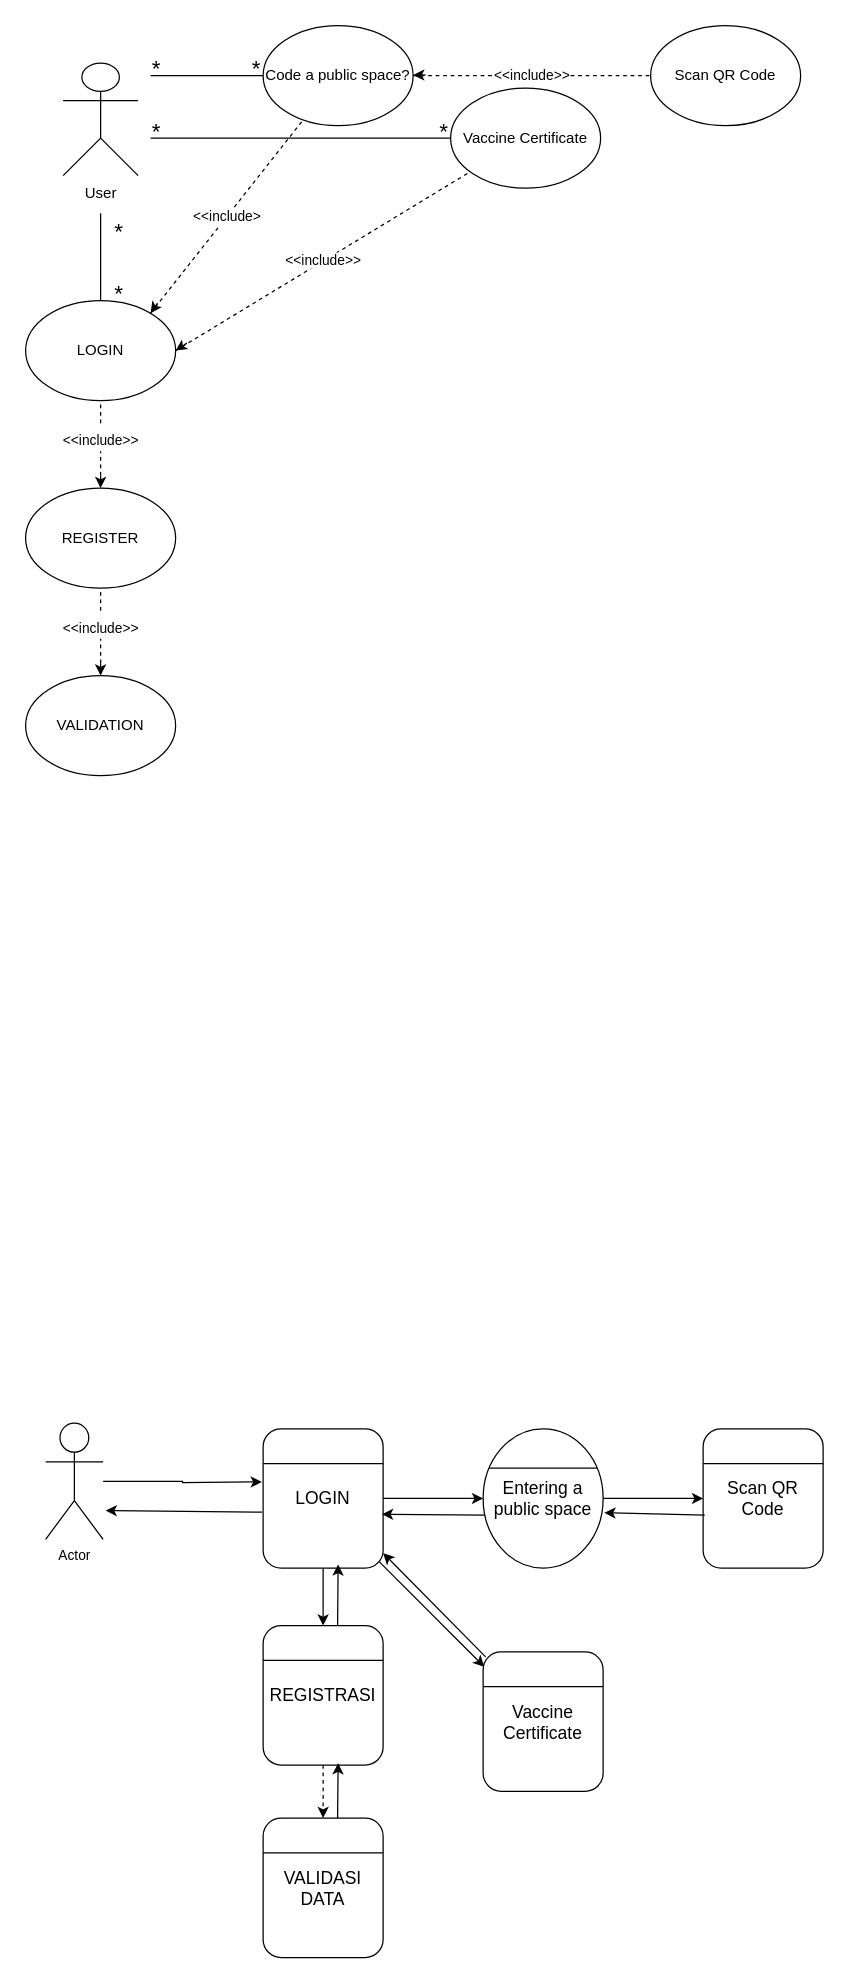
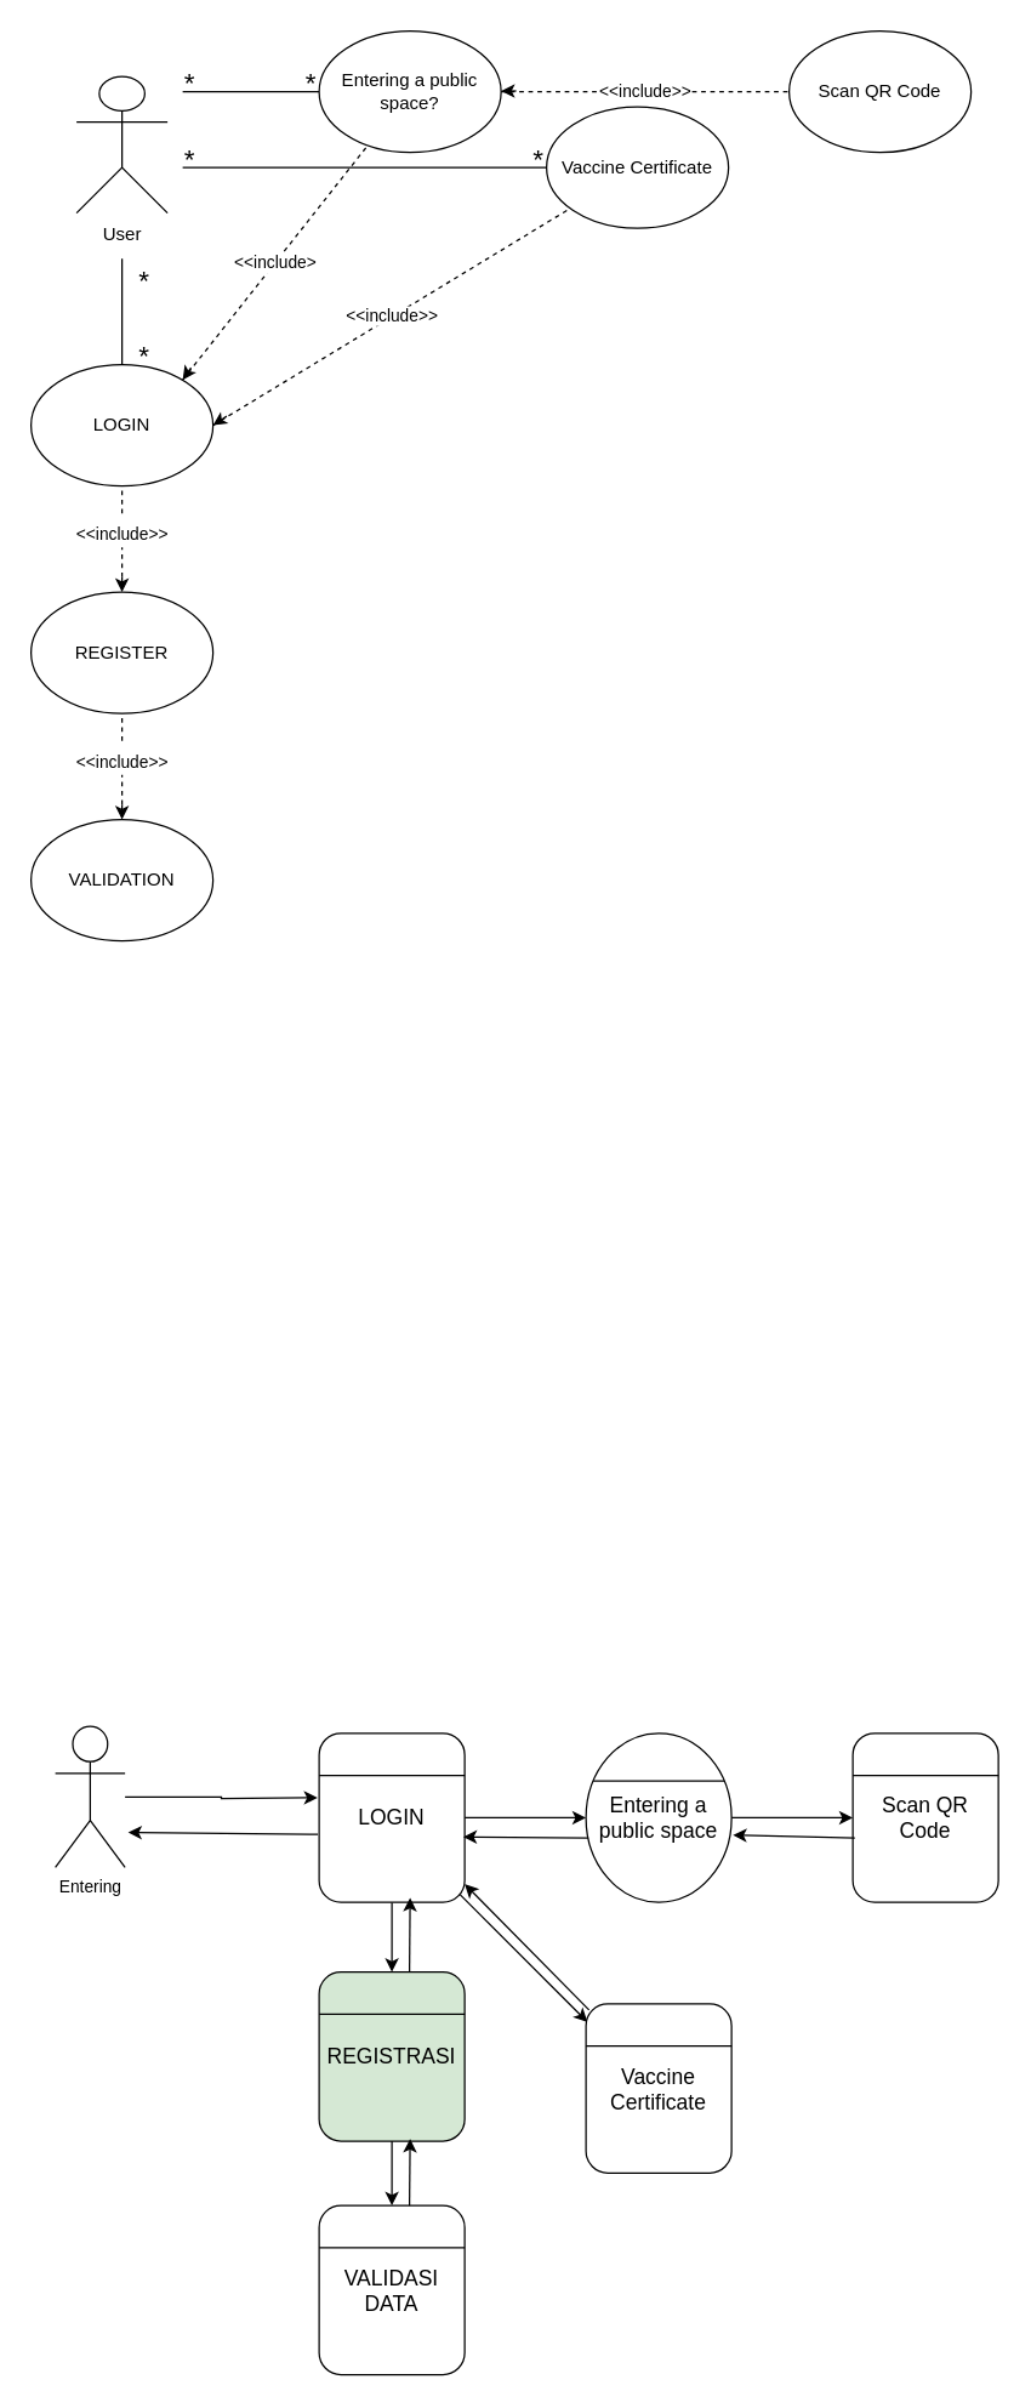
  <mxCell id="0" />
  <mxCell id="1" parent="0" />
  <mxCell id="2" value="User" style="shape=umlActor;verticalLabelPosition=bottom;verticalAlign=top;html=1;outlineConnect=0;" vertex="1" parent="1"><mxGeometry x="50" y="50" width="60" height="90" as="geometry" /></mxCell>
  <mxCell id="3" value="LOGIN" style="ellipse;whiteSpace=wrap;html=1;" vertex="1" parent="1"><mxGeometry x="20" y="240" width="120" height="80" as="geometry" /></mxCell>
  <mxCell id="4" value="" style="endArrow=none;html=1;rounded=0;" edge="1" parent="1"><mxGeometry width="50" height="50" relative="1" as="geometry"><mxPoint x="80" y="240" as="sourcePoint" /><mxPoint x="80" y="170" as="targetPoint" /></mxGeometry></mxCell>
  <mxCell id="5" value="&lt;font style=&quot;font-size: 18px&quot;&gt;*&lt;/font&gt;" style="text;html=1;strokeColor=none;fillColor=none;align=center;verticalAlign=middle;whiteSpace=wrap;rounded=0;" vertex="1" parent="1"><mxGeometry x="80" y="170" width="30" height="30" as="geometry" /></mxCell>
  <mxCell id="6" value="&lt;font style=&quot;font-size: 18px&quot;&gt;*&lt;/font&gt;" style="text;html=1;strokeColor=none;fillColor=none;align=center;verticalAlign=middle;whiteSpace=wrap;rounded=0;" vertex="1" parent="1"><mxGeometry x="80" y="220" width="30" height="30" as="geometry" /></mxCell>
  <mxCell id="7" value="REGISTER" style="ellipse;whiteSpace=wrap;html=1;" vertex="1" parent="1"><mxGeometry x="20" y="390" width="120" height="80" as="geometry" /></mxCell>
  <mxCell id="8" value="&lt;font style=&quot;font-size: 11px&quot;&gt;&amp;lt;&amp;lt;include&amp;gt;&amp;gt;&lt;/font&gt;" style="endArrow=none;dashed=1;html=1;rounded=0;fontSize=18;" edge="1" parent="1"><mxGeometry width="50" height="50" relative="1" as="geometry"><mxPoint x="80" y="380" as="sourcePoint" /><mxPoint x="80" y="320" as="targetPoint" /></mxGeometry></mxCell>
  <mxCell id="9" value="" style="endArrow=classic;html=1;rounded=0;fontSize=18;" edge="1" parent="1"><mxGeometry width="50" height="50" relative="1" as="geometry"><mxPoint x="80" y="380" as="sourcePoint" /><mxPoint x="80" y="390" as="targetPoint" /></mxGeometry></mxCell>
  <mxCell id="10" value="VALIDATION" style="ellipse;whiteSpace=wrap;html=1;" vertex="1" parent="1"><mxGeometry x="20" y="540" width="120" height="80" as="geometry" /></mxCell>
  <mxCell id="11" value="&lt;font style=&quot;font-size: 11px&quot;&gt;&amp;lt;&amp;lt;include&amp;gt;&amp;gt;&lt;/font&gt;" style="endArrow=none;dashed=1;html=1;rounded=0;fontSize=18;" edge="1" parent="1"><mxGeometry width="50" height="50" relative="1" as="geometry"><mxPoint x="80" y="530" as="sourcePoint" /><mxPoint x="80" y="470" as="targetPoint" /></mxGeometry></mxCell>
  <mxCell id="12" value="" style="endArrow=classic;html=1;rounded=0;fontSize=18;" edge="1" parent="1"><mxGeometry width="50" height="50" relative="1" as="geometry"><mxPoint x="80" y="530" as="sourcePoint" /><mxPoint x="80" y="540" as="targetPoint" /></mxGeometry></mxCell>
  <mxCell id="13" value="" style="endArrow=none;html=1;rounded=0;fontSize=11;" edge="1" parent="1"><mxGeometry width="50" height="50" relative="1" as="geometry"><mxPoint x="120" y="60" as="sourcePoint" /><mxPoint x="210" y="60" as="targetPoint" /></mxGeometry></mxCell>
- <mxCell id="14" value="Code a public space?" style="ellipse;whiteSpace=wrap;html=1;" vertex="1" parent="1"><mxGeometry x="210" y="20" width="120" height="80" as="geometry" /></mxCell>
+ <mxCell id="14" value="Entering a public space?" style="ellipse;whiteSpace=wrap;html=1;" vertex="1" parent="1"><mxGeometry x="210" y="20" width="120" height="80" as="geometry" /></mxCell>
  <mxCell id="15" value="" style="endArrow=none;html=1;rounded=0;fontSize=11;" edge="1" parent="1"><mxGeometry width="50" height="50" relative="1" as="geometry"><mxPoint x="120" y="110" as="sourcePoint" /><mxPoint x="360" y="110" as="targetPoint" /></mxGeometry></mxCell>
  <mxCell id="16" value="Vaccine Certificate" style="ellipse;whiteSpace=wrap;html=1;" vertex="1" parent="1"><mxGeometry x="360" y="70" width="120" height="80" as="geometry" /></mxCell>
  <mxCell id="17" value="&lt;font style=&quot;font-size: 18px&quot;&gt;*&lt;/font&gt;" style="text;html=1;strokeColor=none;fillColor=none;align=center;verticalAlign=middle;whiteSpace=wrap;rounded=0;" vertex="1" parent="1"><mxGeometry x="110" y="40" width="30" height="30" as="geometry" /></mxCell>
  <mxCell id="18" value="&lt;font style=&quot;font-size: 18px&quot;&gt;*&lt;/font&gt;" style="text;html=1;strokeColor=none;fillColor=none;align=center;verticalAlign=middle;whiteSpace=wrap;rounded=0;" vertex="1" parent="1"><mxGeometry x="190" y="40" width="30" height="30" as="geometry" /></mxCell>
  <mxCell id="19" value="&lt;font style=&quot;font-size: 18px&quot;&gt;*&lt;/font&gt;" style="text;html=1;strokeColor=none;fillColor=none;align=center;verticalAlign=middle;whiteSpace=wrap;rounded=0;" vertex="1" parent="1"><mxGeometry x="110" y="90" width="30" height="30" as="geometry" /></mxCell>
  <mxCell id="20" value="&lt;font style=&quot;font-size: 18px&quot;&gt;*&lt;/font&gt;" style="text;html=1;strokeColor=none;fillColor=none;align=center;verticalAlign=middle;whiteSpace=wrap;rounded=0;" vertex="1" parent="1"><mxGeometry x="340" y="90" width="30" height="30" as="geometry" /></mxCell>
  <mxCell id="21" value="&lt;span style=&quot;color: rgb(0 , 0 , 0) ; font-family: &amp;#34;helvetica&amp;#34; ; font-size: 11px ; font-style: normal ; font-weight: 400 ; letter-spacing: normal ; text-align: center ; text-indent: 0px ; text-transform: none ; word-spacing: 0px ; background-color: rgb(255 , 255 , 255) ; display: inline ; float: none&quot;&gt;&amp;lt;&amp;lt;include&amp;gt;&amp;gt;&lt;/span&gt;" style="endArrow=none;dashed=1;html=1;rounded=0;fontSize=11;" edge="1" parent="1"><mxGeometry width="50" height="50" relative="1" as="geometry"><mxPoint x="330" y="60" as="sourcePoint" /><mxPoint x="520" y="60" as="targetPoint" /></mxGeometry></mxCell>
  <mxCell id="22" value="" style="endArrow=classic;html=1;rounded=0;fontSize=11;" edge="1" parent="1"><mxGeometry width="50" height="50" relative="1" as="geometry"><mxPoint x="340" y="59.5" as="sourcePoint" /><mxPoint x="330" y="59.5" as="targetPoint" /></mxGeometry></mxCell>
  <mxCell id="23" value="Scan QR Code" style="ellipse;whiteSpace=wrap;html=1;" vertex="1" parent="1"><mxGeometry x="520" y="20" width="120" height="80" as="geometry" /></mxCell>
  <mxCell id="24" value="&amp;lt;&amp;lt;include&amp;gt;" style="endArrow=none;dashed=1;html=1;rounded=0;fontSize=11;" edge="1" parent="1" target="14"><mxGeometry width="50" height="50" relative="1" as="geometry"><mxPoint x="120" y="250" as="sourcePoint" /><mxPoint x="170" y="200" as="targetPoint" /></mxGeometry></mxCell>
  <mxCell id="25" value="&amp;lt;&amp;lt;include&amp;gt;&amp;gt;" style="endArrow=none;dashed=1;html=1;rounded=0;fontSize=11;" edge="1" parent="1" target="16"><mxGeometry width="50" height="50" relative="1" as="geometry"><mxPoint x="140" y="280" as="sourcePoint" /><mxPoint x="190" y="230" as="targetPoint" /></mxGeometry></mxCell>
  <mxCell id="26" value="" style="endArrow=classic;html=1;rounded=0;fontSize=11;" edge="1" parent="1"><mxGeometry width="50" height="50" relative="1" as="geometry"><mxPoint x="149" y="274" as="sourcePoint" /><mxPoint x="140" y="280" as="targetPoint" /></mxGeometry></mxCell>
  <mxCell id="27" value="" style="endArrow=classic;html=1;rounded=0;fontSize=11;" edge="1" parent="1"><mxGeometry width="50" height="50" relative="1" as="geometry"><mxPoint x="125.5" y="242" as="sourcePoint" /><mxPoint x="120" y="250" as="targetPoint" /></mxGeometry></mxCell>
  <mxCell id="28" value="" style="edgeStyle=orthogonalEdgeStyle;rounded=0;orthogonalLoop=1;jettySize=auto;html=1;fontSize=11;" edge="1" parent="1" source="29"><mxGeometry relative="1" as="geometry"><mxPoint x="209" y="1185" as="targetPoint" /></mxGeometry></mxCell>
- <mxCell id="29" value="Actor" style="shape=umlActor;verticalLabelPosition=bottom;verticalAlign=top;html=1;outlineConnect=0;fontSize=11;" vertex="1" parent="1"><mxGeometry x="36" y="1138" width="46" height="93" as="geometry" /></mxCell>
+ <mxCell id="29" value="Entering" style="shape=umlActor;verticalLabelPosition=bottom;verticalAlign=top;html=1;outlineConnect=0;fontSize=11;" vertex="1" parent="1"><mxGeometry x="36" y="1138" width="46" height="93" as="geometry" /></mxCell>
  <mxCell id="30" value="" style="edgeStyle=orthogonalEdgeStyle;rounded=0;orthogonalLoop=1;jettySize=auto;html=1;fontSize=18;" edge="1" parent="1" source="32" target="35"><mxGeometry relative="1" as="geometry" /></mxCell>
  <mxCell id="31" value="" style="edgeStyle=orthogonalEdgeStyle;rounded=0;orthogonalLoop=1;jettySize=auto;html=1;fontSize=14;" edge="1" parent="1" source="32" target="42"><mxGeometry relative="1" as="geometry" /></mxCell>
  <mxCell id="32" value="&lt;font style=&quot;font-size: 14px&quot;&gt;LOGIN&lt;/font&gt;" style="rounded=1;whiteSpace=wrap;html=1;fontSize=11;" vertex="1" parent="1"><mxGeometry x="210" y="1142.5" width="96" height="111.5" as="geometry" /></mxCell>
  <mxCell id="33" value="" style="endArrow=none;html=1;rounded=0;fontSize=18;exitX=0;exitY=0.25;exitDx=0;exitDy=0;entryX=1;entryY=0.25;entryDx=0;entryDy=0;" edge="1" parent="1" source="32" target="32"><mxGeometry width="50" height="50" relative="1" as="geometry"><mxPoint x="379" y="1193" as="sourcePoint" /><mxPoint x="444" y="1153" as="targetPoint" /><Array as="points" /></mxGeometry></mxCell>
- <mxCell id="34" value="" style="edgeStyle=orthogonalEdgeStyle;rounded=0;orthogonalLoop=1;jettySize=auto;html=1;fontSize=14;dashed=1;" edge="1" parent="1" source="35" target="36"><mxGeometry relative="1" as="geometry" /></mxCell>
- <mxCell id="35" value="&lt;font style=&quot;font-size: 14px&quot;&gt;REGISTRASI&lt;/font&gt;" style="rounded=1;whiteSpace=wrap;html=1;fontSize=11;" vertex="1" parent="1"><mxGeometry x="210" y="1300" width="96" height="111.5" as="geometry" /></mxCell>
+ <mxCell id="34" value="" style="edgeStyle=orthogonalEdgeStyle;rounded=0;orthogonalLoop=1;jettySize=auto;html=1;fontSize=14;" edge="1" parent="1" source="35" target="36"><mxGeometry relative="1" as="geometry" /></mxCell>
+ <mxCell id="35" value="&lt;font style=&quot;font-size: 14px&quot;&gt;REGISTRASI&lt;/font&gt;" style="rounded=1;whiteSpace=wrap;html=1;fontSize=11;fillColor=#d5e8d4;" vertex="1" parent="1"><mxGeometry x="210" y="1300" width="96" height="111.5" as="geometry" /></mxCell>
  <mxCell id="36" value="&lt;font style=&quot;font-size: 14px&quot;&gt;VALIDASI DATA&lt;/font&gt;" style="rounded=1;whiteSpace=wrap;html=1;fontSize=11;" vertex="1" parent="1"><mxGeometry x="210" y="1454" width="96" height="111.5" as="geometry" /></mxCell>
  <mxCell id="37" value="" style="endArrow=none;html=1;rounded=0;fontSize=18;entryX=1;entryY=0.25;entryDx=0;entryDy=0;exitX=0;exitY=0.25;exitDx=0;exitDy=0;" edge="1" parent="1" source="35" target="35"><mxGeometry width="50" height="50" relative="1" as="geometry"><mxPoint x="336" y="1312" as="sourcePoint" /><mxPoint x="432" y="1312.005" as="targetPoint" /><Array as="points" /></mxGeometry></mxCell>
  <mxCell id="38" value="" style="endArrow=none;html=1;rounded=0;fontSize=18;exitX=0;exitY=0.25;exitDx=0;exitDy=0;entryX=1;entryY=0.25;entryDx=0;entryDy=0;" edge="1" parent="1" source="36" target="36"><mxGeometry width="50" height="50" relative="1" as="geometry"><mxPoint x="409" y="1445" as="sourcePoint" /><mxPoint x="423" y="1464" as="targetPoint" /><Array as="points" /></mxGeometry></mxCell>
  <mxCell id="39" value="" style="endArrow=classic;html=1;rounded=0;fontSize=14;" edge="1" parent="1"><mxGeometry width="50" height="50" relative="1" as="geometry"><mxPoint x="269.58" y="1454" as="sourcePoint" /><mxPoint x="270" y="1410" as="targetPoint" /></mxGeometry></mxCell>
  <mxCell id="40" value="" style="endArrow=classic;html=1;rounded=0;fontSize=14;" edge="1" parent="1"><mxGeometry width="50" height="50" relative="1" as="geometry"><mxPoint x="269.58" y="1300" as="sourcePoint" /><mxPoint x="270" y="1251" as="targetPoint" /></mxGeometry></mxCell>
  <mxCell id="41" value="" style="edgeStyle=orthogonalEdgeStyle;rounded=0;orthogonalLoop=1;jettySize=auto;html=1;fontSize=14;" edge="1" parent="1" source="42" target="44"><mxGeometry relative="1" as="geometry" /></mxCell>
  <mxCell id="42" value="&lt;font style=&quot;font-size: 14px&quot;&gt;Entering a public space&lt;/font&gt;" style="ellipse;whiteSpace=wrap;html=1;fontSize=11;" vertex="1" parent="1"><mxGeometry x="386" y="1142.5" width="96" height="111.5" as="geometry" /></mxCell>
  <mxCell id="43" value="" style="endArrow=none;html=1;rounded=0;fontSize=18;exitX=0;exitY=0.25;exitDx=0;exitDy=0;entryX=1;entryY=0.25;entryDx=0;entryDy=0;" edge="1" parent="1" source="42" target="42"><mxGeometry width="50" height="50" relative="1" as="geometry"><mxPoint x="580" y="1171.005" as="sourcePoint" /><mxPoint x="559" y="1141" as="targetPoint" /><Array as="points" /></mxGeometry></mxCell>
  <mxCell id="44" value="&lt;font style=&quot;font-size: 14px&quot;&gt;Scan QR Code&lt;/font&gt;" style="rounded=1;whiteSpace=wrap;html=1;fontSize=11;" vertex="1" parent="1"><mxGeometry x="562" y="1142.5" width="96" height="111.5" as="geometry" /></mxCell>
  <mxCell id="45" value="" style="endArrow=none;html=1;rounded=0;fontSize=18;exitX=0;exitY=0.25;exitDx=0;exitDy=0;entryX=1;entryY=0.25;entryDx=0;entryDy=0;" edge="1" parent="1" source="44" target="44"><mxGeometry width="50" height="50" relative="1" as="geometry"><mxPoint x="684" y="1166.005" as="sourcePoint" /><mxPoint x="780" y="1166.005" as="targetPoint" /><Array as="points" /></mxGeometry></mxCell>
  <mxCell id="46" value="" style="endArrow=classic;html=1;rounded=0;fontSize=14;" edge="1" parent="1"><mxGeometry width="50" height="50" relative="1" as="geometry"><mxPoint x="303" y="1249" as="sourcePoint" /><mxPoint x="387" y="1333" as="targetPoint" /></mxGeometry></mxCell>
  <mxCell id="47" value="&lt;font style=&quot;font-size: 14px&quot;&gt;Vaccine Certificate&lt;/font&gt;" style="rounded=1;whiteSpace=wrap;html=1;fontSize=11;" vertex="1" parent="1"><mxGeometry x="386" y="1321" width="96" height="111.5" as="geometry" /></mxCell>
  <mxCell id="48" value="" style="endArrow=none;html=1;rounded=0;fontSize=18;exitX=0;exitY=0.25;exitDx=0;exitDy=0;entryX=1;entryY=0.25;entryDx=0;entryDy=0;" edge="1" parent="1" source="47" target="47"><mxGeometry width="50" height="50" relative="1" as="geometry"><mxPoint x="489" y="1343.005" as="sourcePoint" /><mxPoint x="514" y="1288" as="targetPoint" /><Array as="points" /></mxGeometry></mxCell>
  <mxCell id="49" value="" style="endArrow=classic;html=1;rounded=0;fontSize=14;" edge="1" parent="1"><mxGeometry width="50" height="50" relative="1" as="geometry"><mxPoint x="388" y="1325" as="sourcePoint" /><mxPoint x="306" y="1242" as="targetPoint" /></mxGeometry></mxCell>
  <mxCell id="50" value="" style="endArrow=classic;html=1;rounded=0;fontSize=14;entryX=0.99;entryY=0.613;entryDx=0;entryDy=0;entryPerimeter=0;exitX=0.016;exitY=0.62;exitDx=0;exitDy=0;exitPerimeter=0;" edge="1" parent="1" source="42" target="32"><mxGeometry width="50" height="50" relative="1" as="geometry"><mxPoint x="382" y="1211" as="sourcePoint" /><mxPoint x="374" y="1219" as="targetPoint" /></mxGeometry></mxCell>
  <mxCell id="51" value="" style="endArrow=classic;html=1;rounded=0;fontSize=14;entryX=1.01;entryY=0.603;entryDx=0;entryDy=0;entryPerimeter=0;exitX=0.014;exitY=0.62;exitDx=0;exitDy=0;exitPerimeter=0;" edge="1" parent="1" source="44" target="42"><mxGeometry width="50" height="50" relative="1" as="geometry"><mxPoint x="553" y="1228" as="sourcePoint" /><mxPoint x="502" y="1223" as="targetPoint" /></mxGeometry></mxCell>
  <mxCell id="52" value="" style="endArrow=classic;html=1;rounded=0;fontSize=14;exitX=-0.009;exitY=0.598;exitDx=0;exitDy=0;exitPerimeter=0;" edge="1" parent="1" source="32"><mxGeometry width="50" height="50" relative="1" as="geometry"><mxPoint x="324" y="1269" as="sourcePoint" /><mxPoint x="84" y="1208" as="targetPoint" /></mxGeometry></mxCell>
